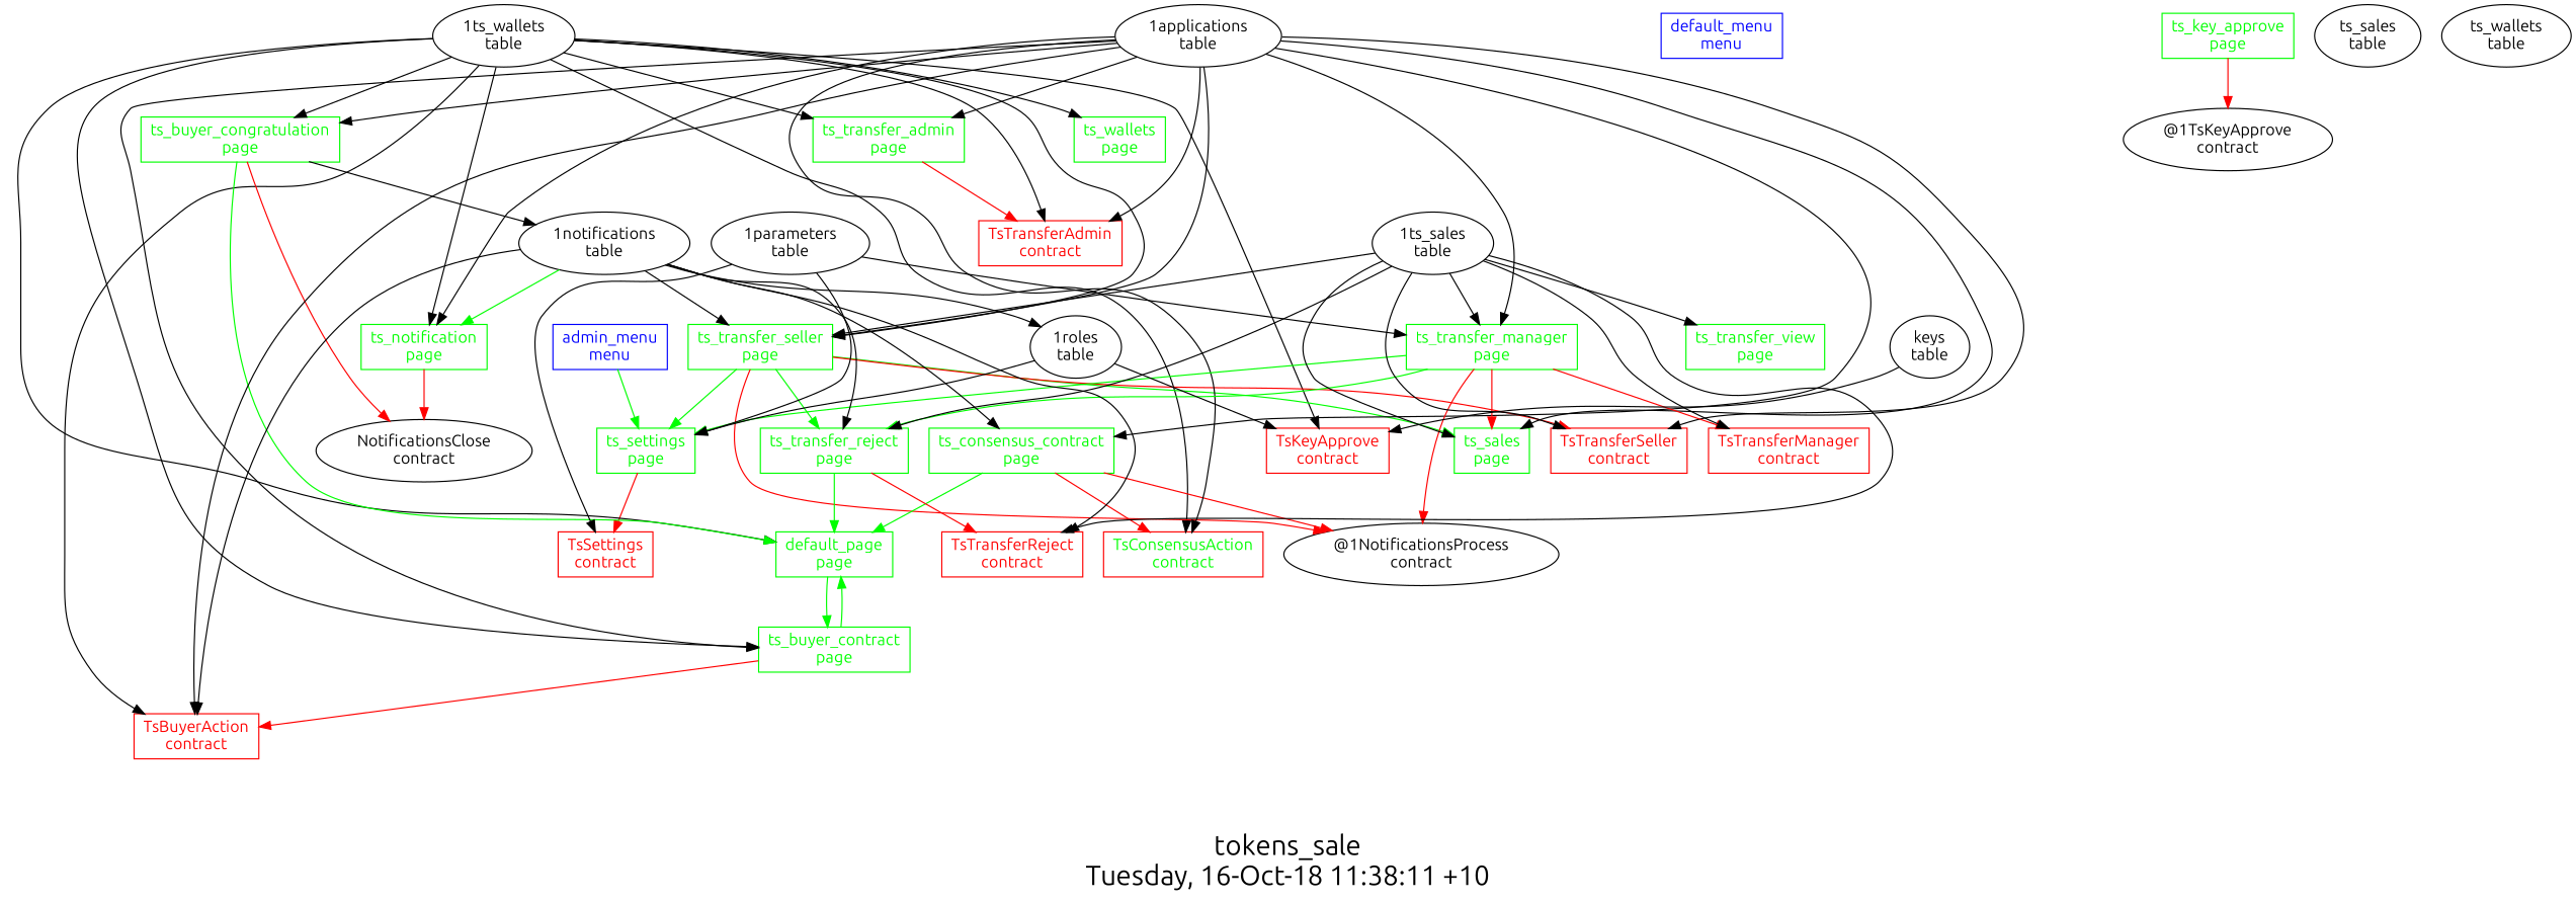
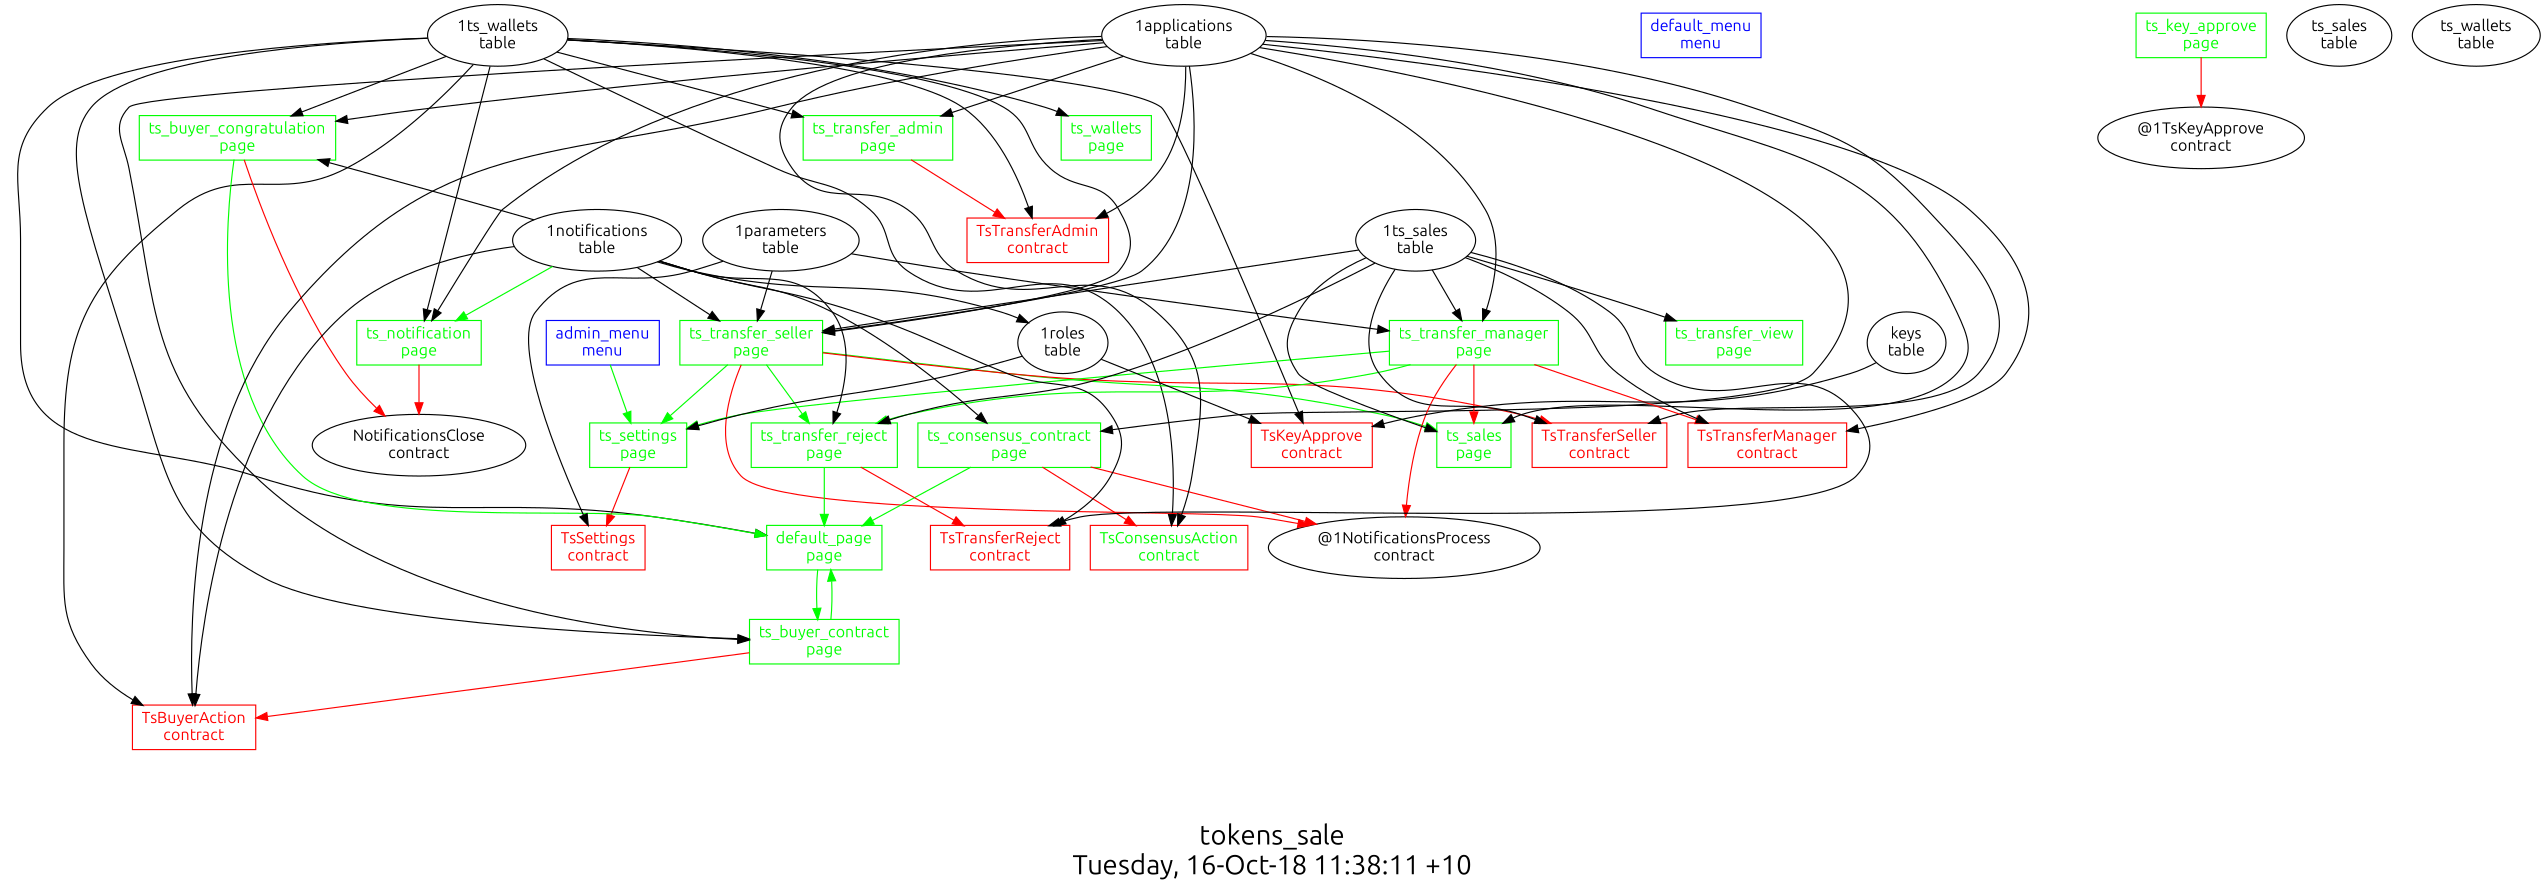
  digraph {
    fontname=Ubuntu
    fontsize=24
    label="tokens_sale\nTuesday, 16-Oct-18 11:38:11 +10"
    nojustify=true
    ordering=out
    rankdir=TB
    node [color=green fontcolor=green fontname=Ubuntu group=pages shape=record]
    edge [fontname=Ubuntu]
    "admin_menu\nmenu" [color=blue fontcolor=blue group=menus]
    "ts_settings\npage"
    "TsSettings\ncontract" [color=red fontcolor=red group=contracts]
    "default_menu\nmenu" [color=blue fontcolor=blue group=menus]
    "default_page\npage"
    "ts_buyer_contract\npage"
    "1ts_wallets\ntable" [color="" fontcolor="" group="" shape=""]
    "ts_buyer_congratulation\npage"
    "TsBuyerAction\ncontract" [color=red fontcolor=red group=contracts]
    "TsConsensusAction\ncontract" [color=red group=contracts]
    "ts_notification\npage"
    "ts_transfer_admin\npage"
    "TsTransferAdmin\ncontract" [color=red fontcolor=red group=contracts]
    "ts_transfer_seller\npage"
    "ts_wallets\npage"
    "TsKeyApprove\ncontract" [color=red fontcolor=red group=contracts]
    "NotificationsClose\ncontract" [color="" fontcolor="" group="" shape=""]
    "ts_consensus_contract\npage"
    "@1NotificationsProcess\ncontract" [color="" fontcolor="" group="" shape=""]
    "ts_sales\npage"
    "TsTransferSeller\ncontract" [color=red fontcolor=red group=contracts]
    "ts_transfer_reject\npage"
    "1applications\ntable" [color="" fontcolor="" group="" shape=""]
    "ts_transfer_manager\npage"
    "TsTransferManager\ncontract" [color=red fontcolor=red group=contracts]
    "1notifications\ntable" [color="" fontcolor="" group="" shape=""]
    "TsTransferReject\ncontract" [color=red fontcolor=red group=contracts]
    "1roles\ntable" [color="" fontcolor="" group="" shape=""]
    "@1TsKeyApprove\ncontract" [color="" fontcolor="" group="" shape=""]
    "ts_key_approve\npage"
    "1ts_sales\ntable" [color="" fontcolor="" group="" shape=""]
    "ts_transfer_view\npage"
    "1parameters\ntable" [color="" fontcolor="" group="" shape=""]
    "keys\ntable" [color="" fontcolor="" group="" shape=""]
    "ts_sales\ntable" [group=tables color="" fontcolor="" shape=""]
    "ts_wallets\ntable" [group=tables color="" fontcolor="" shape=""]
    "admin_menu\nmenu" -> "ts_settings\npage" [color=green]
    "ts_settings\npage" -> "TsSettings\ncontract" [color=red]
    "default_page\npage" -> "ts_buyer_contract\npage" [color=green]
    "ts_buyer_contract\npage" -> "default_page\npage" [color=green]
    "ts_buyer_contract\npage" -> "TsBuyerAction\ncontract" [color=red]
    "1ts_wallets\ntable" -> "default_page\npage"
    "1ts_wallets\ntable" -> "ts_buyer_contract\npage"
    "1ts_wallets\ntable" -> "ts_buyer_congratulation\npage"
    "1ts_wallets\ntable" -> "TsBuyerAction\ncontract"
    "1ts_wallets\ntable" -> "TsConsensusAction\ncontract"
    "1ts_wallets\ntable" -> "ts_notification\npage"
    "1ts_wallets\ntable" -> "ts_transfer_admin\npage"
    "1ts_wallets\ntable" -> "TsTransferAdmin\ncontract"
    "1ts_wallets\ntable" -> "ts_transfer_seller\npage"
    "1ts_wallets\ntable" -> "ts_wallets\npage"
    "1ts_wallets\ntable" -> "TsKeyApprove\ncontract"
    "ts_buyer_congratulation\npage" -> "default_page\npage" [color=green]
    "ts_buyer_congratulation\npage" -> "NotificationsClose\ncontract" [color=red]
    "ts_notification\npage" -> "NotificationsClose\ncontract" [color=red]
    "ts_transfer_admin\npage" -> "TsTransferAdmin\ncontract" [color=red]
    "ts_transfer_seller\npage" -> "ts_settings\npage" [color=green]
    "ts_transfer_seller\npage" -> "@1NotificationsProcess\ncontract" [color=red]
    "ts_transfer_seller\npage" -> "ts_sales\npage" [color=green]
    "ts_transfer_seller\npage" -> "TsTransferSeller\ncontract" [color=red]
    "ts_transfer_seller\npage" -> "ts_transfer_reject\npage" [color=green]
    "ts_consensus_contract\npage" -> "default_page\npage" [color=green]
    "ts_consensus_contract\npage" -> "TsConsensusAction\ncontract" [color=red]
    "ts_consensus_contract\npage" -> "@1NotificationsProcess\ncontract" [color=red]
    "ts_transfer_reject\npage" -> "default_page\npage" [color=green]
    "ts_transfer_reject\npage" -> "TsTransferReject\ncontract" [color=red]
    "1applications\ntable" -> "ts_buyer_contract\npage"
    "1applications\ntable" -> "ts_buyer_congratulation\npage"
    "1applications\ntable" -> "TsBuyerAction\ncontract"
    "1applications\ntable" -> "TsConsensusAction\ncontract"
    "1applications\ntable" -> "ts_notification\npage"
    "1applications\ntable" -> "ts_transfer_admin\npage"
    "1applications\ntable" -> "TsTransferAdmin\ncontract"
    "1applications\ntable" -> "ts_transfer_seller\npage"
    "1applications\ntable" -> "ts_consensus_contract\npage"
    "1applications\ntable" -> "ts_sales\npage"
    "1applications\ntable" -> "TsTransferSeller\ncontract"
    "1applications\ntable" -> "ts_transfer_manager\npage"
+   "1applications\ntable" -> "TsTransferManager\ncontract"
    "ts_transfer_manager\npage" -> "ts_settings\npage" [color=green]
    "ts_transfer_manager\npage" -> "@1NotificationsProcess\ncontract" [color=red]
    "ts_transfer_manager\npage" -> "ts_sales\npage" [color=red]
    "ts_transfer_manager\npage" -> "ts_transfer_reject\npage" [color=green]
    "ts_transfer_manager\npage" -> "TsTransferManager\ncontract" [color=red]
-   "ts_buyer_congratulation\npage" -> "1notifications\ntable"
+   "1notifications\ntable" -> "ts_buyer_congratulation\npage"
    "1notifications\ntable" -> "TsBuyerAction\ncontract"
    "1notifications\ntable" -> "ts_notification\npage" [color=green]
    "1notifications\ntable" -> "ts_transfer_seller\npage"
    "1notifications\ntable" -> "ts_consensus_contract\npage"
    "1notifications\ntable" -> "ts_transfer_reject\npage"
    "1notifications\ntable" -> "TsTransferReject\ncontract"
    "1notifications\ntable" -> "1roles\ntable"
    "1roles\ntable" -> "ts_settings\npage"
    "1roles\ntable" -> "TsKeyApprove\ncontract"
    "ts_key_approve\npage" -> "@1TsKeyApprove\ncontract" [color=red]
    "1ts_sales\ntable" -> "ts_transfer_seller\npage"
    "1ts_sales\ntable" -> "ts_sales\npage"
    "1ts_sales\ntable" -> "TsTransferSeller\ncontract"
    "1ts_sales\ntable" -> "ts_transfer_reject\npage"
    "1ts_sales\ntable" -> "ts_transfer_manager\npage"
    "1ts_sales\ntable" -> "TsTransferManager\ncontract"
    "1ts_sales\ntable" -> "TsTransferReject\ncontract"
    "1ts_sales\ntable" -> "ts_transfer_view\npage"
    "1parameters\ntable" -> "TsSettings\ncontract"
-   "1parameters\ntable" -> "ts_settings\npage"
+   "1parameters\ntable" -> "ts_transfer_seller\npage"
    "1parameters\ntable" -> "ts_transfer_manager\npage"
    "keys\ntable" -> "TsKeyApprove\ncontract"
  }
